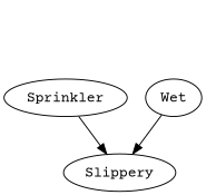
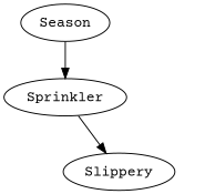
  digraph {
    fontname="Courier Prime"
    node [fontname="Courier Prime"]
    edge [fontname="Courier Prime"]
+   Season [height=0.5 width=1.0291]
    Sprinkler [height=0.5 width=1.2096]
    Slippery [height=0.5 width=1.1374]
-   Wet [height=0.5 width=0.75]
+   Season -> Sprinkler
    Sprinkler -> Slippery
-   Wet -> Slippery
  }
